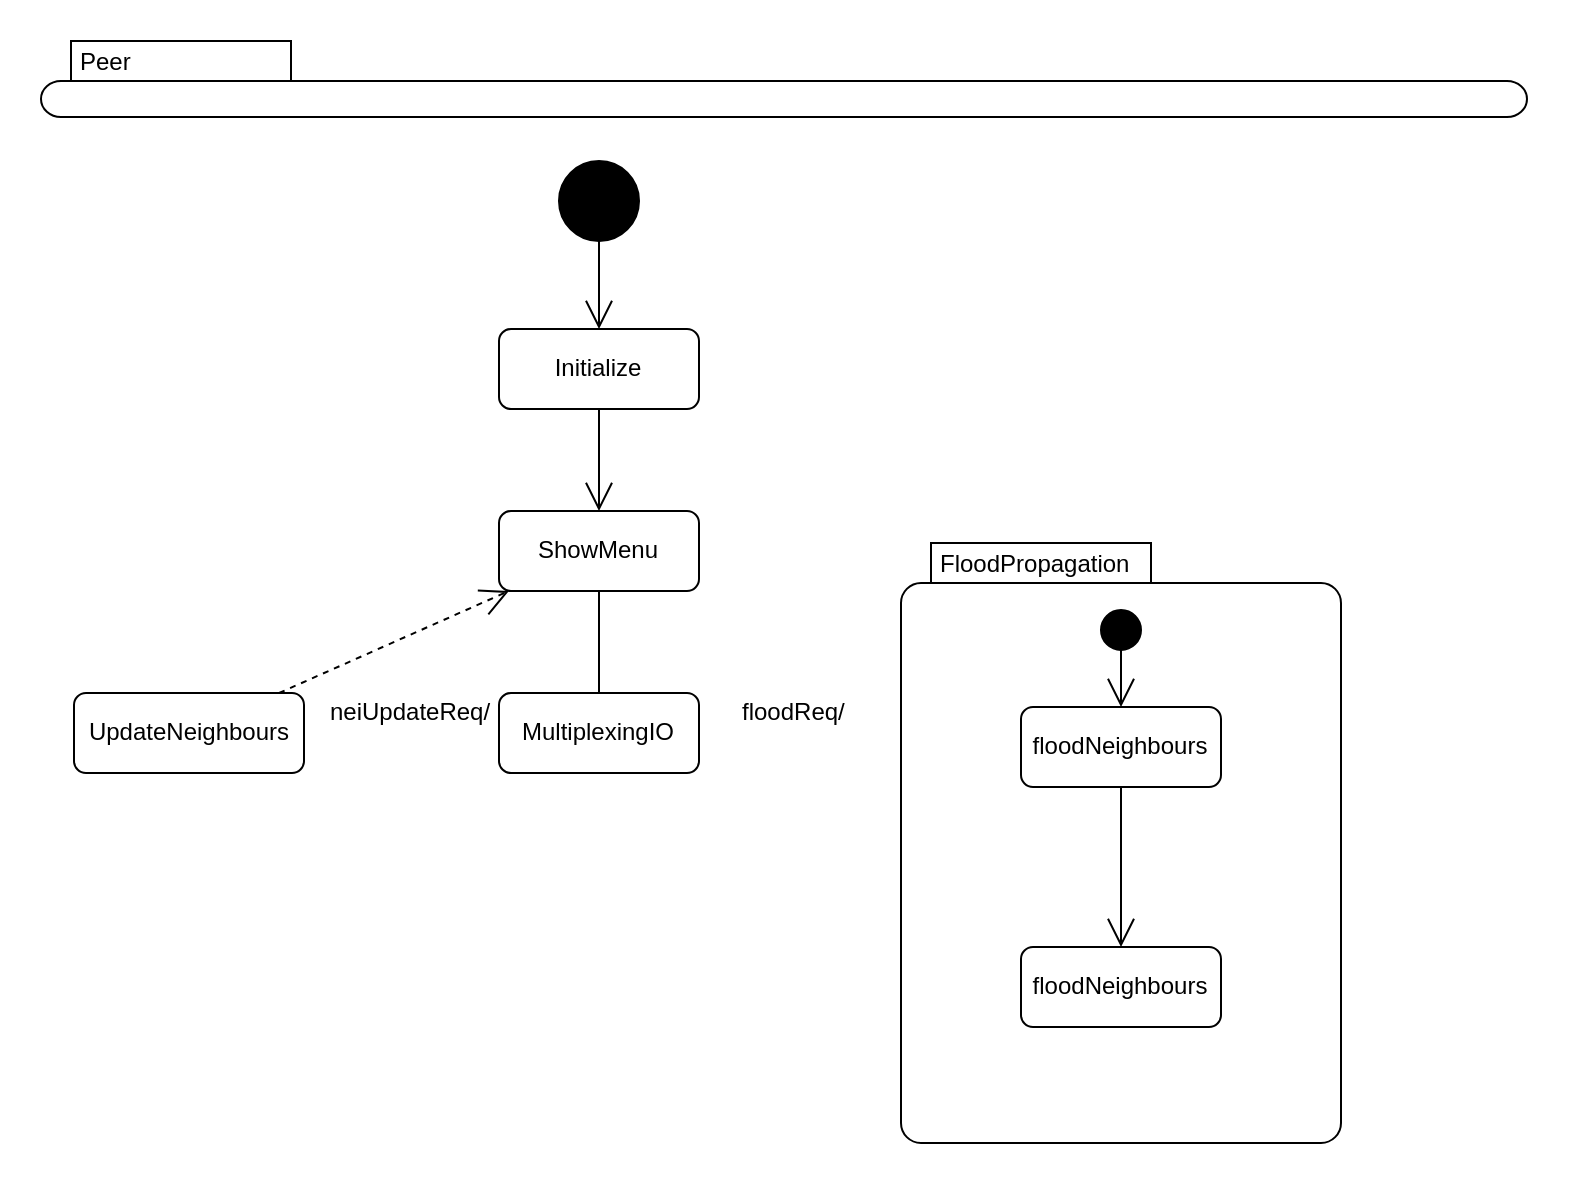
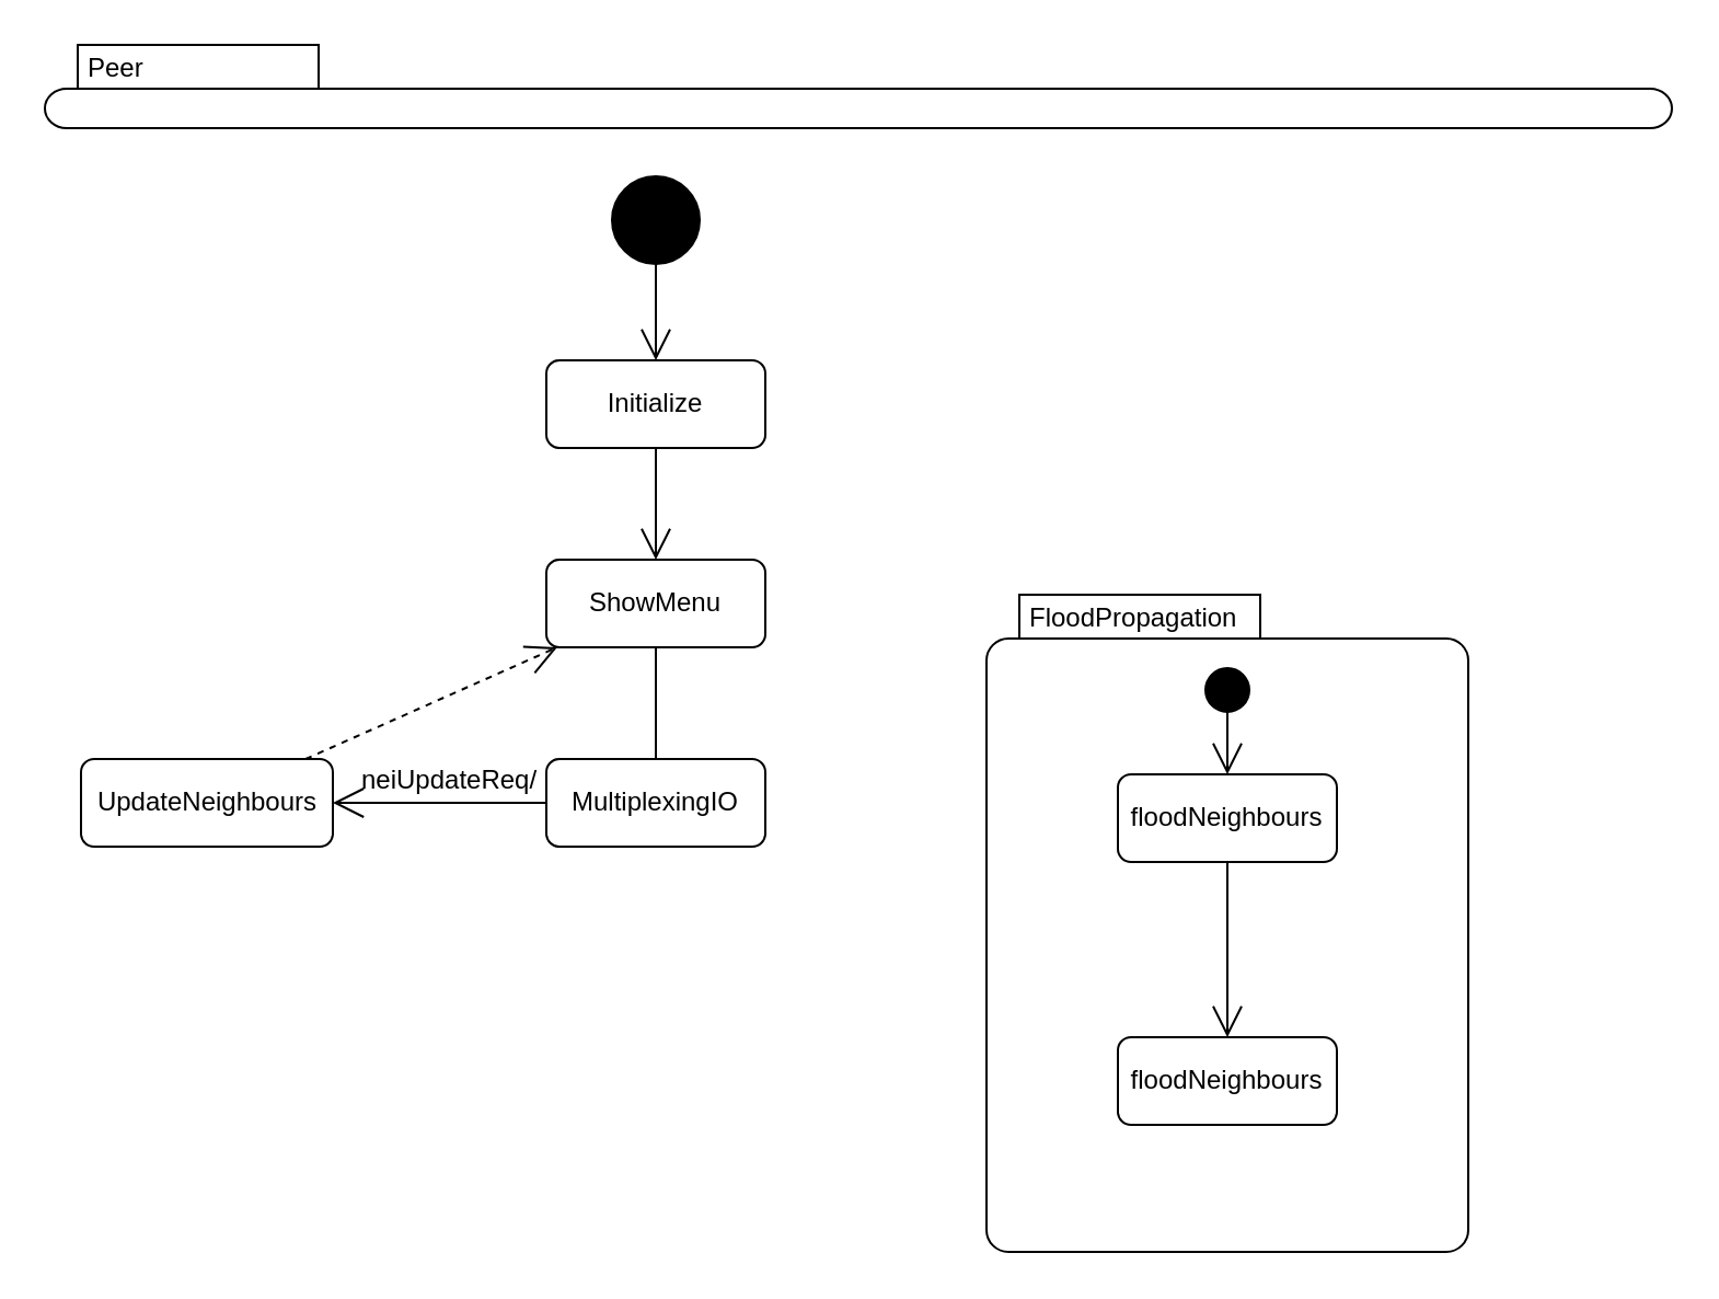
  <mxCell id="0" />
  <mxCell id="1" parent="0" />
  <mxCell id="2" style="rounded=1;orthogonalLoop=1;jettySize=auto;html=1;strokeColor=inherit;fillColor=inherit;gradientColor=inherit;endArrow=open;endSize=12;" parent="1" source="11" target="6" edge="1"><mxGeometry relative="1" as="geometry"><mxPoint x="299.289" y="168.5" as="targetPoint" /></mxGeometry></mxCell>
  <mxCell id="3" value="" style="shape=ellipse;html=1;fillColor=#000000;fontSize=18;fontColor=#ffffff;" parent="1" vertex="1"><mxGeometry x="279" y="80" width="40" height="40" as="geometry" /></mxCell>
  <mxCell id="4" value="Peer" style="shape=mxgraph.sysml.compState;html=1;align=left;verticalAlign=top;spacingTop=-3;spacingLeft=18;fillColor=none;movable=1;" parent="1" vertex="1"><mxGeometry x="20" y="20" width="743" height="38" as="geometry" /></mxCell>
  <mxCell id="5" value="" style="rounded=1;orthogonalLoop=1;jettySize=auto;html=1;strokeColor=inherit;fillColor=inherit;gradientColor=inherit;endArrow=none;endSize=12;" edge="1" parent="1" source="6" target="8"><mxGeometry relative="1" as="geometry" /></mxCell>
  <mxCell id="6" value="ShowMenu" style="shape=rect;rounded=1;html=1;whiteSpace=wrap;align=center;" vertex="1" parent="1"><mxGeometry x="249" y="255" width="100" height="40" as="geometry" /></mxCell>
+ <mxCell id="7" value="" style="rounded=1;orthogonalLoop=1;jettySize=auto;html=1;strokeColor=inherit;fillColor=inherit;gradientColor=inherit;endArrow=open;endSize=12;" edge="1" parent="1" source="8" target="10"><mxGeometry relative="1" as="geometry" /></mxCell>
  <mxCell id="8" value="MultiplexingIO" style="shape=rect;rounded=1;html=1;whiteSpace=wrap;align=center;" vertex="1" parent="1"><mxGeometry x="249" y="346" width="100" height="40" as="geometry" /></mxCell>
  <mxCell id="9" style="rounded=1;orthogonalLoop=1;jettySize=auto;html=1;strokeColor=inherit;fillColor=inherit;gradientColor=inherit;endArrow=open;endSize=12;dashed=1;" edge="1" parent="1" source="10" target="6"><mxGeometry relative="1" as="geometry" /></mxCell>
  <mxCell id="10" value="UpdateNeighbours" style="shape=rect;rounded=1;html=1;whiteSpace=wrap;align=center;" vertex="1" parent="1"><mxGeometry x="36.5" y="346" width="115" height="40" as="geometry" /></mxCell>
  <mxCell id="11" value="Initialize" style="shape=rect;rounded=1;html=1;whiteSpace=wrap;align=center;" vertex="1" parent="1"><mxGeometry x="249" y="164" width="100" height="40" as="geometry" /></mxCell>
  <mxCell id="12" style="rounded=1;orthogonalLoop=1;jettySize=auto;html=1;strokeColor=inherit;fillColor=inherit;gradientColor=inherit;endArrow=open;endSize=12;" edge="1" parent="1" source="3" target="11"><mxGeometry relative="1" as="geometry"><mxPoint x="299" y="120" as="sourcePoint" /><mxPoint x="299" y="255" as="targetPoint" /></mxGeometry></mxCell>
  <mxCell id="13" value="neiUpdateReq/" style="text;html=1;resizable=0;points=[];autosize=1;align=left;verticalAlign=top;spacingTop=-4;" vertex="1" parent="1"><mxGeometry x="163" y="346" width="90" height="14" as="geometry" /></mxCell>
  <mxCell id="14" value="FloodPropagation" style="shape=mxgraph.sysml.compState;align=left;verticalAlign=top;spacingTop=-3;spacingLeft=18;strokeWidth=1;recursiveResize=0;" vertex="1" parent="1"><mxGeometry x="450" y="271" width="220" height="300" as="geometry" /></mxCell>
  <mxCell id="15" value="" style="shape=ellipse;html=1;fillColor=#000000;verticalLabelPosition=bottom;labelBackgroundColor=#ffffff;verticalAlign=top;" vertex="1" parent="14"><mxGeometry x="100" y="33.5" width="20" height="20" as="geometry" /></mxCell>
  <mxCell id="16" value="" style="edgeStyle=none;rounded=0;orthogonalLoop=1;jettySize=auto;html=1;endArrow=open;endFill=0;endSize=12;" edge="1" parent="14" source="17" target="18"><mxGeometry relative="1" as="geometry" /></mxCell>
  <mxCell id="17" value="floodNeighbours" style="strokeColor=inherit;fillColor=inherit;gradientColor=inherit;shape=rect;html=1;rounded=1;whiteSpace=wrap;align=center;" vertex="1" parent="14"><mxGeometry x="60" y="82" width="100" height="40" as="geometry" /></mxCell>
  <mxCell id="18" value="floodNeighbours" style="strokeColor=inherit;fillColor=inherit;gradientColor=inherit;shape=rect;html=1;rounded=1;whiteSpace=wrap;align=center;" vertex="1" parent="14"><mxGeometry x="60" y="202" width="100" height="40" as="geometry" /></mxCell>
  <mxCell id="19" value="" style="strokeColor=inherit;fillColor=inherit;gradientColor=inherit;edgeStyle=none;html=1;endArrow=open;endSize=12;" edge="1" parent="14" source="15" target="17"><mxGeometry relative="1" as="geometry" /></mxCell>
- <mxCell id="20" value="floodReq/" style="text;html=1;resizable=0;points=[];autosize=1;align=left;verticalAlign=top;spacingTop=-4;" vertex="1" parent="1"><mxGeometry x="368.5" y="346" width="62" height="14" as="geometry" /></mxCell>
